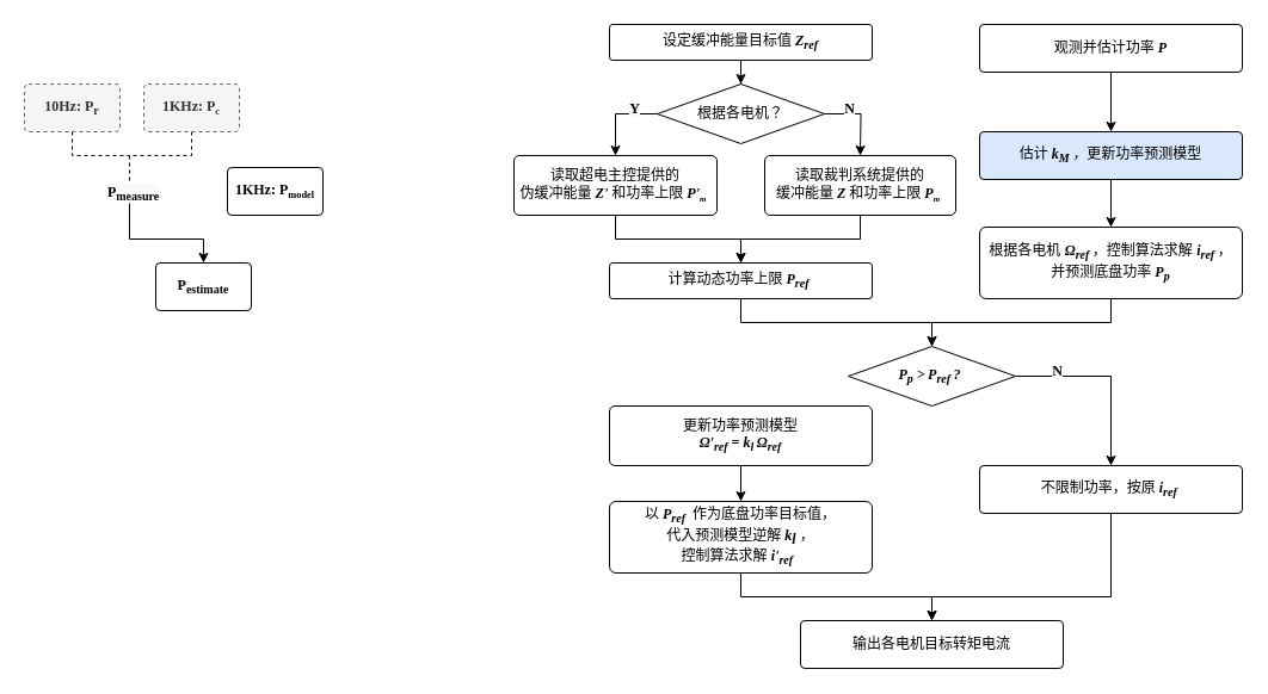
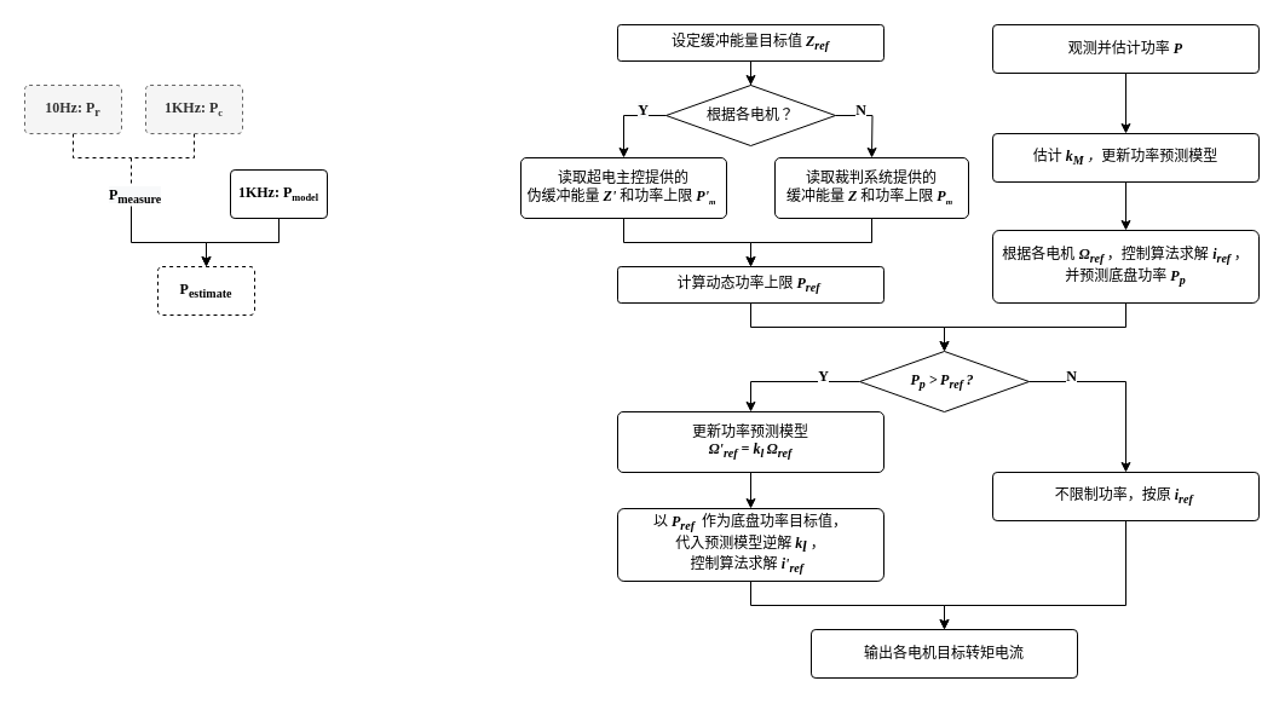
  <mxCell id="0" />
  <mxCell id="1" parent="0" />
  <mxCell id="2" style="edgeStyle=orthogonalEdgeStyle;rounded=0;orthogonalLoop=1;jettySize=auto;html=1;fontFamily=Times New Roman;" parent="1" source="3" target="25" edge="1"><mxGeometry relative="1" as="geometry" /></mxCell>
  <mxCell id="3" value="&lt;font face=&quot;华文中宋&quot;&gt;设定缓冲能量目标值&amp;nbsp;&lt;/font&gt;&lt;i&gt;&lt;font face=&quot;Times New Roman&quot;&gt;&lt;b&gt;Z&lt;sub&gt;ref&lt;/sub&gt;&lt;/b&gt;&lt;/font&gt;&lt;/i&gt;" style="rounded=1;whiteSpace=wrap;html=1;arcSize=9;" parent="1" vertex="1"><mxGeometry x="510" y="20" width="220" height="30" as="geometry" /></mxCell>
  <mxCell id="4" style="edgeStyle=orthogonalEdgeStyle;rounded=0;orthogonalLoop=1;jettySize=auto;html=1;fontFamily=Times New Roman;" parent="1" source="5" target="9" edge="1"><mxGeometry relative="1" as="geometry" /></mxCell>
- <mxCell id="5" value="&lt;font face=&quot;华文中宋&quot;&gt;估计 &lt;/font&gt;&lt;b style=&quot;font-style: italic&quot;&gt;&lt;font face=&quot;Times New Roman&quot;&gt;k&lt;sub&gt;M&amp;nbsp;&lt;/sub&gt;&lt;/font&gt;&lt;/b&gt;&lt;font face=&quot;华文中宋&quot;&gt;&lt;i&gt;，&lt;/i&gt;更新&lt;/font&gt;&lt;font face=&quot;华文中宋&quot;&gt;功率预测模型&lt;/font&gt;" style="rounded=1;whiteSpace=wrap;html=1;arcSize=9;fillColor=#dae8fc;" parent="1" vertex="1"><mxGeometry x="820" y="110" width="220" height="40" as="geometry" /></mxCell>
+ <mxCell id="5" value="&lt;font face=&quot;华文中宋&quot;&gt;估计 &lt;/font&gt;&lt;b style=&quot;font-style: italic&quot;&gt;&lt;font face=&quot;Times New Roman&quot;&gt;k&lt;sub&gt;M&amp;nbsp;&lt;/sub&gt;&lt;/font&gt;&lt;/b&gt;&lt;font face=&quot;华文中宋&quot;&gt;&lt;i&gt;，&lt;/i&gt;更新&lt;/font&gt;&lt;font face=&quot;华文中宋&quot;&gt;功率预测模型&lt;/font&gt;" style="rounded=1;whiteSpace=wrap;html=1;arcSize=9;" parent="1" vertex="1"><mxGeometry x="820" y="110" width="220" height="40" as="geometry" /></mxCell>
  <mxCell id="6" style="edgeStyle=orthogonalEdgeStyle;rounded=0;orthogonalLoop=1;jettySize=auto;html=1;entryX=0.5;entryY=0;entryDx=0;entryDy=0;fontFamily=Times New Roman;" parent="1" source="7" target="5" edge="1"><mxGeometry relative="1" as="geometry" /></mxCell>
  <mxCell id="7" value="&lt;font face=&quot;华文中宋&quot;&gt;观测并估计功率 &lt;/font&gt;&lt;i&gt;&lt;b&gt;&lt;font face=&quot;Times New Roman&quot;&gt;P&lt;/font&gt;&lt;/b&gt;&lt;/i&gt;" style="rounded=1;whiteSpace=wrap;html=1;arcSize=9;" parent="1" vertex="1"><mxGeometry x="820" y="20" width="220" height="40" as="geometry" /></mxCell>
  <mxCell id="8" style="edgeStyle=orthogonalEdgeStyle;rounded=0;orthogonalLoop=1;jettySize=auto;html=1;entryX=0.5;entryY=0;entryDx=0;entryDy=0;fontFamily=Times New Roman;fontSize=12;" parent="1" source="9" target="14" edge="1"><mxGeometry relative="1" as="geometry" /></mxCell>
  <mxCell id="9" value="&lt;font face=&quot;华文中宋&quot;&gt;根据各电机&lt;/font&gt;&lt;i&gt;&amp;nbsp;&lt;font face=&quot;Times New Roman&quot;&gt;&lt;b&gt;Ω&lt;sub&gt;ref&amp;nbsp;&lt;/sub&gt;&lt;/b&gt;&lt;/font&gt;&lt;/i&gt;&lt;font face=&quot;华文中宋&quot;&gt;，控制算法求解&lt;/font&gt;&lt;i&gt;&amp;nbsp;&lt;b&gt;&lt;font face=&quot;Times New Roman&quot;&gt;i&lt;sub&gt;ref&amp;nbsp;&lt;/sub&gt;&lt;/font&gt;&lt;/b&gt;&lt;/i&gt;&lt;font face=&quot;华文中宋&quot;&gt;，&lt;br&gt;并预测底盘功率 &lt;/font&gt;&lt;b&gt;&lt;i&gt;&lt;font face=&quot;Times New Roman&quot;&gt;P&lt;sub&gt;p&lt;/sub&gt;&lt;/font&gt;&lt;/i&gt;&lt;/b&gt;" style="rounded=1;whiteSpace=wrap;html=1;arcSize=9;" parent="1" vertex="1"><mxGeometry x="820" y="190" width="220" height="60" as="geometry" /></mxCell>
+ <mxCell id="10" style="edgeStyle=orthogonalEdgeStyle;rounded=0;orthogonalLoop=1;jettySize=auto;html=1;entryX=0.5;entryY=0;entryDx=0;entryDy=0;fontFamily=Times New Roman;exitX=0;exitY=0.5;exitDx=0;exitDy=0;" parent="1" source="14" target="20" edge="1"><mxGeometry relative="1" as="geometry" /></mxCell>
+ <mxCell id="11" value="Y" style="edgeLabel;html=1;align=center;verticalAlign=middle;resizable=0;points=[];fontFamily=Times New Roman;fontSize=12;fontStyle=1" parent="10" vertex="1" connectable="0"><mxGeometry x="-0.311" relative="1" as="geometry"><mxPoint x="9" y="-5" as="offset" /></mxGeometry></mxCell>
  <mxCell id="12" style="edgeStyle=orthogonalEdgeStyle;rounded=0;orthogonalLoop=1;jettySize=auto;html=1;fontFamily=Times New Roman;fontSize=14;exitX=1;exitY=0.5;exitDx=0;exitDy=0;entryX=0.5;entryY=0;entryDx=0;entryDy=0;" parent="1" source="14" target="16" edge="1"><mxGeometry relative="1" as="geometry" /></mxCell>
  <mxCell id="13" value="N" style="edgeLabel;html=1;align=center;verticalAlign=middle;resizable=0;points=[];fontSize=12;fontFamily=Times New Roman;fontStyle=1" parent="12" vertex="1" connectable="0"><mxGeometry x="-0.322" y="-1" relative="1" as="geometry"><mxPoint x="-19" y="-6" as="offset" /></mxGeometry></mxCell>
  <mxCell id="14" value="&lt;b style=&quot;font-family: &amp;#34;helvetica&amp;#34;&quot;&gt;&lt;i&gt;&lt;font face=&quot;Times New Roman&quot;&gt;P&lt;sub&gt;p&lt;/sub&gt; &amp;gt;&lt;sub&gt;&amp;nbsp;&lt;/sub&gt;&lt;/font&gt;&lt;/i&gt;&lt;/b&gt;&lt;b style=&quot;font-family: &amp;#34;helvetica&amp;#34;&quot;&gt;&lt;font face=&quot;Times New Roman&quot;&gt;&lt;i&gt;P&lt;sub&gt;ref &lt;/sub&gt;?&amp;nbsp;&lt;/i&gt;&lt;/font&gt;&lt;/b&gt;" style="rhombus;whiteSpace=wrap;html=1;fontFamily=Times New Roman;" parent="1" vertex="1"><mxGeometry x="710" y="290" width="140" height="50" as="geometry" /></mxCell>
  <mxCell id="15" style="edgeStyle=orthogonalEdgeStyle;rounded=0;orthogonalLoop=1;jettySize=auto;html=1;entryX=0.5;entryY=0;entryDx=0;entryDy=0;fontFamily=Times New Roman;fontSize=12;" parent="1" source="16" target="32" edge="1"><mxGeometry relative="1" as="geometry"><Array as="points"><mxPoint x="930" y="500" /><mxPoint x="780" y="500" /></Array></mxGeometry></mxCell>
  <mxCell id="16" value="&lt;font face=&quot;华文中宋&quot;&gt;不限制功率，按原&amp;nbsp;&lt;/font&gt;&lt;i&gt;&lt;b&gt;&lt;font face=&quot;Times New Roman&quot;&gt;i&lt;sub&gt;ref&amp;nbsp;&lt;/sub&gt;&lt;/font&gt;&lt;/b&gt;&lt;/i&gt;" style="rounded=1;whiteSpace=wrap;html=1;arcSize=9;" parent="1" vertex="1"><mxGeometry x="820" y="390" width="220" height="40" as="geometry" /></mxCell>
  <mxCell id="17" style="edgeStyle=orthogonalEdgeStyle;rounded=0;orthogonalLoop=1;jettySize=auto;html=1;entryX=0.5;entryY=0;entryDx=0;entryDy=0;fontFamily=Times New Roman;fontSize=12;" parent="1" source="18" target="32" edge="1"><mxGeometry relative="1" as="geometry" /></mxCell>
  <mxCell id="18" value="&lt;div&gt;&lt;font face=&quot;华文中宋&quot;&gt;以&amp;nbsp;&lt;/font&gt;&lt;font face=&quot;Times New Roman&quot; style=&quot;font-weight: bold&quot;&gt;&lt;i&gt;P&lt;sub&gt;ref&lt;/sub&gt;&lt;/i&gt;&amp;nbsp;&amp;nbsp;&lt;/font&gt;&lt;font face=&quot;华文中宋&quot;&gt;作为底盘功率目标值，&lt;/font&gt;&lt;/div&gt;&lt;div&gt;&lt;font face=&quot;华文中宋&quot;&gt;代入预测模型逆解 &lt;/font&gt;&lt;i style=&quot;font-family: &amp;#34;times new roman&amp;#34; ; font-weight: bold&quot;&gt;k&lt;/i&gt;&lt;i style=&quot;vertical-align: sub ; font-family: &amp;#34;times new roman&amp;#34; ; font-weight: bold&quot;&gt;l&amp;nbsp;&lt;/i&gt;&lt;font face=&quot;华文中宋&quot;&gt;，&lt;/font&gt;&lt;/div&gt;&lt;div&gt;&lt;font face=&quot;华文中宋&quot;&gt;控制算法求解&lt;/font&gt;&lt;i&gt;&amp;nbsp;&lt;b&gt;&lt;font face=&quot;Times New Roman&quot;&gt;i'&lt;sub&gt;ref&amp;nbsp;&lt;/sub&gt;&lt;/font&gt;&lt;font face=&quot;Times New Roman&quot;&gt;&amp;nbsp;&lt;/font&gt;&lt;/b&gt;&lt;/i&gt;&lt;/div&gt;" style="rounded=1;whiteSpace=wrap;html=1;arcSize=9;align=center;spacing=2;verticalAlign=middle;labelPosition=center;verticalLabelPosition=middle;" parent="1" vertex="1"><mxGeometry x="510" y="420" width="220" height="60" as="geometry" /></mxCell>
  <mxCell id="19" style="edgeStyle=orthogonalEdgeStyle;rounded=0;orthogonalLoop=1;jettySize=auto;html=1;entryX=0.5;entryY=0;entryDx=0;entryDy=0;fontFamily=Times New Roman;" parent="1" source="20" target="18" edge="1"><mxGeometry relative="1" as="geometry" /></mxCell>
  <mxCell id="20" value="&lt;div&gt;&lt;span&gt;&lt;font face=&quot;华文中宋&quot;&gt;更新功率预测模型&lt;/font&gt;&lt;/span&gt;&lt;/div&gt;&lt;div&gt;&lt;i&gt;&lt;font face=&quot;Times New Roman&quot;&gt;&lt;b&gt;Ω'&lt;sub&gt;ref&lt;/sub&gt;&amp;nbsp;= k&lt;sub&gt;l&amp;nbsp;&lt;/sub&gt;Ω&lt;sub&gt;ref&lt;/sub&gt;&lt;/b&gt;&lt;/font&gt;&lt;/i&gt;&lt;/div&gt;" style="rounded=1;whiteSpace=wrap;html=1;arcSize=9;align=center;spacing=2;verticalAlign=middle;labelPosition=center;verticalLabelPosition=middle;" parent="1" vertex="1"><mxGeometry x="510" y="340" width="220" height="50" as="geometry" /></mxCell>
  <mxCell id="21" style="edgeStyle=orthogonalEdgeStyle;rounded=0;orthogonalLoop=1;jettySize=auto;html=1;fontFamily=Times New Roman;exitX=0;exitY=0.5;exitDx=0;exitDy=0;entryX=0.5;entryY=0;entryDx=0;entryDy=0;" parent="1" source="25" target="29" edge="1"><mxGeometry relative="1" as="geometry"><mxPoint x="510" y="80" as="targetPoint" /></mxGeometry></mxCell>
  <mxCell id="22" value="&lt;span style=&quot;font-size: 12px; font-weight: 700; background-color: rgb(248, 249, 250);&quot;&gt;Y&lt;/span&gt;" style="edgeLabel;html=1;align=center;verticalAlign=middle;resizable=0;points=[];fontFamily=Times New Roman;fontSize=12;" parent="21" vertex="1" connectable="0"><mxGeometry x="-0.694" y="-1" relative="1" as="geometry"><mxPoint x="-9" y="-4" as="offset" /></mxGeometry></mxCell>
  <mxCell id="23" style="edgeStyle=orthogonalEdgeStyle;rounded=0;orthogonalLoop=1;jettySize=auto;html=1;fontFamily=Times New Roman;exitX=1;exitY=0.5;exitDx=0;exitDy=0;exitPerimeter=0;" parent="1" source="25" edge="1"><mxGeometry relative="1" as="geometry"><mxPoint x="720" y="130" as="targetPoint" /></mxGeometry></mxCell>
  <mxCell id="24" value="N" style="edgeLabel;html=1;align=center;verticalAlign=middle;resizable=0;points=[];fontSize=12;fontFamily=Times New Roman;fontStyle=1" parent="23" vertex="1" connectable="0"><mxGeometry x="-0.386" relative="1" as="geometry"><mxPoint y="-5" as="offset" /></mxGeometry></mxCell>
  <mxCell id="25" value="&lt;font face=&quot;华文中宋&quot;&gt;根据各电机？&lt;/font&gt;" style="rhombus;whiteSpace=wrap;html=1;fontFamily=Times New Roman;" parent="1" vertex="1"><mxGeometry x="550" y="70" width="140" height="50" as="geometry" /></mxCell>
  <mxCell id="26" style="edgeStyle=orthogonalEdgeStyle;rounded=0;orthogonalLoop=1;jettySize=auto;html=1;entryX=0.5;entryY=0;entryDx=0;entryDy=0;fontFamily=Times New Roman;fontSize=12;" parent="1" source="27" target="14" edge="1"><mxGeometry relative="1" as="geometry" /></mxCell>
  <mxCell id="27" value="&lt;font face=&quot;华文中宋&quot;&gt;计算动态功率上限 &lt;/font&gt;&lt;b&gt;&lt;font face=&quot;Times New Roman&quot;&gt;&lt;i&gt;P&lt;sub&gt;ref&lt;/sub&gt;&lt;/i&gt;&amp;nbsp;&lt;/font&gt;&lt;/b&gt;" style="rounded=1;whiteSpace=wrap;html=1;arcSize=9;" parent="1" vertex="1"><mxGeometry x="510" y="220" width="220" height="30" as="geometry" /></mxCell>
  <mxCell id="28" style="edgeStyle=orthogonalEdgeStyle;rounded=0;orthogonalLoop=1;jettySize=auto;html=1;entryX=0.5;entryY=0;entryDx=0;entryDy=0;fontFamily=Times New Roman;fontSize=12;" parent="1" source="29" target="27" edge="1"><mxGeometry relative="1" as="geometry"><Array as="points"><mxPoint x="515" y="200" /><mxPoint x="620" y="200" /></Array></mxGeometry></mxCell>
  <mxCell id="29" value="&lt;font face=&quot;华文中宋&quot;&gt;读取超电主控提供的&lt;br&gt;伪缓冲能量 &lt;/font&gt;&lt;font face=&quot;Times New Roman&quot;&gt;&lt;b&gt;&lt;i&gt;Z'&amp;nbsp;&lt;/i&gt;&lt;/b&gt;&lt;/font&gt;&lt;font face=&quot;华文中宋&quot;&gt;和&lt;/font&gt;&lt;font face=&quot;华文中宋&quot;&gt;功率上限&amp;nbsp;&lt;/font&gt;&lt;font face=&quot;Times New Roman&quot;&gt;&lt;b&gt;&lt;i&gt;P'&lt;span style=&quot;font-size: 8.333px&quot;&gt;&lt;sub&gt;m&lt;/sub&gt;&lt;/span&gt;&lt;/i&gt;&lt;/b&gt;&amp;nbsp;&lt;/font&gt;" style="rounded=1;whiteSpace=wrap;html=1;arcSize=9;" parent="1" vertex="1"><mxGeometry x="430" y="130" width="170" height="50" as="geometry" /></mxCell>
  <mxCell id="30" style="edgeStyle=orthogonalEdgeStyle;rounded=0;orthogonalLoop=1;jettySize=auto;html=1;entryX=0.5;entryY=0;entryDx=0;entryDy=0;fontFamily=Times New Roman;fontSize=12;exitX=0.5;exitY=1;exitDx=0;exitDy=0;" parent="1" source="31" target="27" edge="1"><mxGeometry relative="1" as="geometry"><Array as="points"><mxPoint x="720" y="200" /><mxPoint x="620" y="200" /></Array></mxGeometry></mxCell>
  <mxCell id="31" value="&lt;font face=&quot;华文中宋&quot;&gt;读取裁判系统提供的&lt;br&gt;&lt;/font&gt;&lt;font face=&quot;华文中宋&quot;&gt;缓冲能量 &lt;/font&gt;&lt;font face=&quot;Times New Roman&quot;&gt;&lt;b&gt;&lt;i&gt;Z&lt;/i&gt;&lt;/b&gt;&amp;nbsp;&lt;/font&gt;&lt;font face=&quot;华文中宋&quot;&gt;和&lt;/font&gt;&lt;font face=&quot;华文中宋&quot;&gt;功率上限&amp;nbsp;&lt;/font&gt;&lt;font face=&quot;Times New Roman&quot;&gt;&lt;b&gt;&lt;i&gt;P&lt;span style=&quot;font-size: 8.333px&quot;&gt;&lt;sub&gt;m&lt;/sub&gt;&lt;/span&gt;&lt;/i&gt;&lt;/b&gt;&amp;nbsp;&lt;/font&gt;" style="rounded=1;whiteSpace=wrap;html=1;arcSize=9;" parent="1" vertex="1"><mxGeometry x="640" y="130" width="160" height="50" as="geometry" /></mxCell>
  <mxCell id="32" value="&lt;font face=&quot;华文中宋&quot;&gt;输出各电机目标&lt;span&gt;转矩电流&lt;/span&gt;&lt;/font&gt;" style="rounded=1;whiteSpace=wrap;html=1;arcSize=9;" parent="1" vertex="1"><mxGeometry x="670" y="520" width="220" height="40" as="geometry" /></mxCell>
  <mxCell id="33" style="edgeStyle=orthogonalEdgeStyle;rounded=0;orthogonalLoop=1;jettySize=auto;html=1;exitX=0.5;exitY=1;exitDx=0;exitDy=0;endArrow=none;endFill=0;dashed=1;" parent="1" source="34" edge="1"><mxGeometry relative="1" as="geometry"><mxPoint x="108" y="130" as="targetPoint" /><Array as="points"><mxPoint x="60" y="130" /><mxPoint x="108" y="130" /></Array></mxGeometry></mxCell>
  <mxCell id="34" value="&lt;font face=&quot;Times New Roman&quot;&gt;&lt;b&gt;10Hz: P&lt;sub&gt;r&lt;/sub&gt;&lt;/b&gt;&lt;/font&gt;" style="rounded=1;whiteSpace=wrap;html=1;arcSize=9;fillColor=#f5f5f5;fontColor=#333333;strokeColor=#666666;dashed=1;" parent="1" vertex="1"><mxGeometry x="20" y="70" width="80" height="40" as="geometry" /></mxCell>
  <mxCell id="35" style="edgeStyle=orthogonalEdgeStyle;rounded=0;orthogonalLoop=1;jettySize=auto;html=1;exitX=0.5;exitY=1;exitDx=0;exitDy=0;endArrow=none;endFill=0;dashed=1;" parent="1" source="37" edge="1"><mxGeometry relative="1" as="geometry"><mxPoint x="108" y="180" as="targetPoint" /><Array as="points"><mxPoint x="160" y="130" /><mxPoint x="108" y="130" /></Array></mxGeometry></mxCell>
  <mxCell id="36" value="&lt;b style=&quot;font-size: 12px ; font-family: &amp;#34;times new roman&amp;#34; ; background-color: rgb(248 , 249 , 250)&quot;&gt;P&lt;sub&gt;measure&lt;/sub&gt;&lt;/b&gt;" style="edgeLabel;html=1;align=center;verticalAlign=middle;resizable=0;points=[];" parent="35" vertex="1" connectable="0"><mxGeometry x="0.831" y="-1" relative="1" as="geometry"><mxPoint x="3" y="-9" as="offset" /></mxGeometry></mxCell>
  <mxCell id="37" value="&lt;font face=&quot;Times New Roman&quot;&gt;&lt;b&gt;1KHz: P&lt;span style=&quot;font-size: 10px&quot;&gt;&lt;sub&gt;c&lt;/sub&gt;&lt;/span&gt;&lt;/b&gt;&lt;/font&gt;" style="rounded=1;whiteSpace=wrap;html=1;arcSize=9;fillColor=#f5f5f5;fontColor=#333333;strokeColor=#666666;dashed=1;" parent="1" vertex="1"><mxGeometry x="120" y="70" width="80" height="40" as="geometry" /></mxCell>
+ <mxCell id="38" style="edgeStyle=orthogonalEdgeStyle;rounded=0;orthogonalLoop=1;jettySize=auto;html=1;" parent="1" source="39" target="41" edge="1"><mxGeometry relative="1" as="geometry" /></mxCell>
  <mxCell id="39" value="&lt;font face=&quot;Times New Roman&quot;&gt;&lt;b&gt;1KHz: P&lt;span style=&quot;font-size: 10px&quot;&gt;&lt;sub&gt;model&lt;/sub&gt;&lt;/span&gt;&lt;/b&gt;&lt;/font&gt;" style="rounded=1;whiteSpace=wrap;html=1;arcSize=9;" parent="1" vertex="1"><mxGeometry x="190" y="140" width="80" height="40" as="geometry" /></mxCell>
  <mxCell id="40" style="edgeStyle=orthogonalEdgeStyle;rounded=0;orthogonalLoop=1;jettySize=auto;html=1;entryX=0.5;entryY=0;entryDx=0;entryDy=0;startArrow=none;" parent="1" target="41" edge="1"><mxGeometry relative="1" as="geometry"><mxPoint x="108" y="170" as="sourcePoint" /><Array as="points"><mxPoint x="108" y="200" /><mxPoint x="170" y="200" /></Array></mxGeometry></mxCell>
- <mxCell id="41" value="&lt;font face=&quot;Times New Roman&quot;&gt;&lt;b&gt;P&lt;sub&gt;estimate&lt;/sub&gt;&lt;/b&gt;&lt;/font&gt;" style="rounded=1;whiteSpace=wrap;html=1;arcSize=9;" parent="1" vertex="1"><mxGeometry x="130" y="220" width="80" height="40" as="geometry" /></mxCell>
+ <mxCell id="41" value="&lt;font face=&quot;Times New Roman&quot;&gt;&lt;b&gt;P&lt;sub&gt;estimate&lt;/sub&gt;&lt;/b&gt;&lt;/font&gt;" style="rounded=1;whiteSpace=wrap;html=1;arcSize=9;dashed=1;" parent="1" vertex="1"><mxGeometry x="130" y="220" width="80" height="40" as="geometry" /></mxCell>
